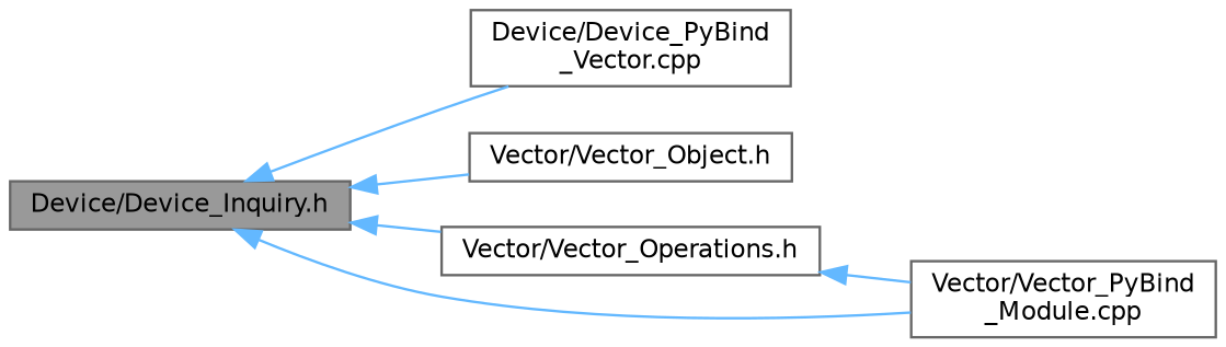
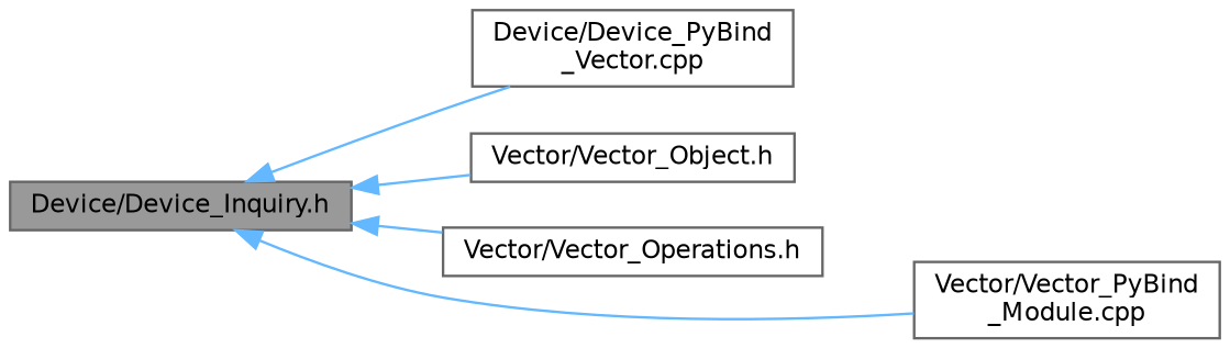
  digraph {
    rankdir=LR
    node [color=grey40 fillcolor=white fontname=Helvetica fontsize=10 shape=box style=filled]
    edge [color=steelblue1 dir=back fontname=Helvetica fontsize=10 labelfontname=Helvetica labelfontsize=10 style=solid]
    n1 [color=gray40 fillcolor=grey60 fontcolor=black height=0.2 label="Device/Device_Inquiry.h" width=0.4]
    n2 [height=0.2 label="Device/Device_PyBind\l_Vector.cpp" width=0.4]
    n3 [height=0.2 label="Vector/Vector_Object.h" width=0.4]
    n4 [height=0.2 label="Vector/Vector_Operations.h" width=0.4]
    n5 [height=0.2 label="Vector/Vector_PyBind\l_Module.cpp" width=0.4]
    n1 -> n2
    n1 -> n3
    n1 -> n4
    n1 -> n5
-   n4 -> n5
  }
